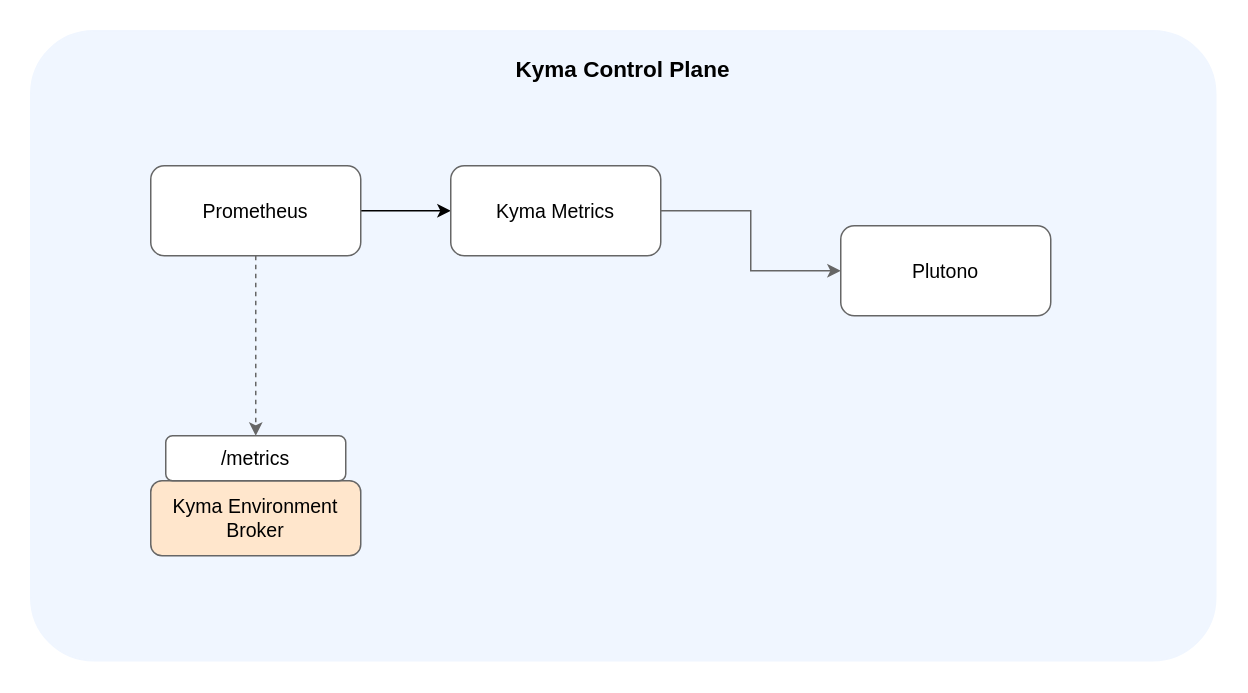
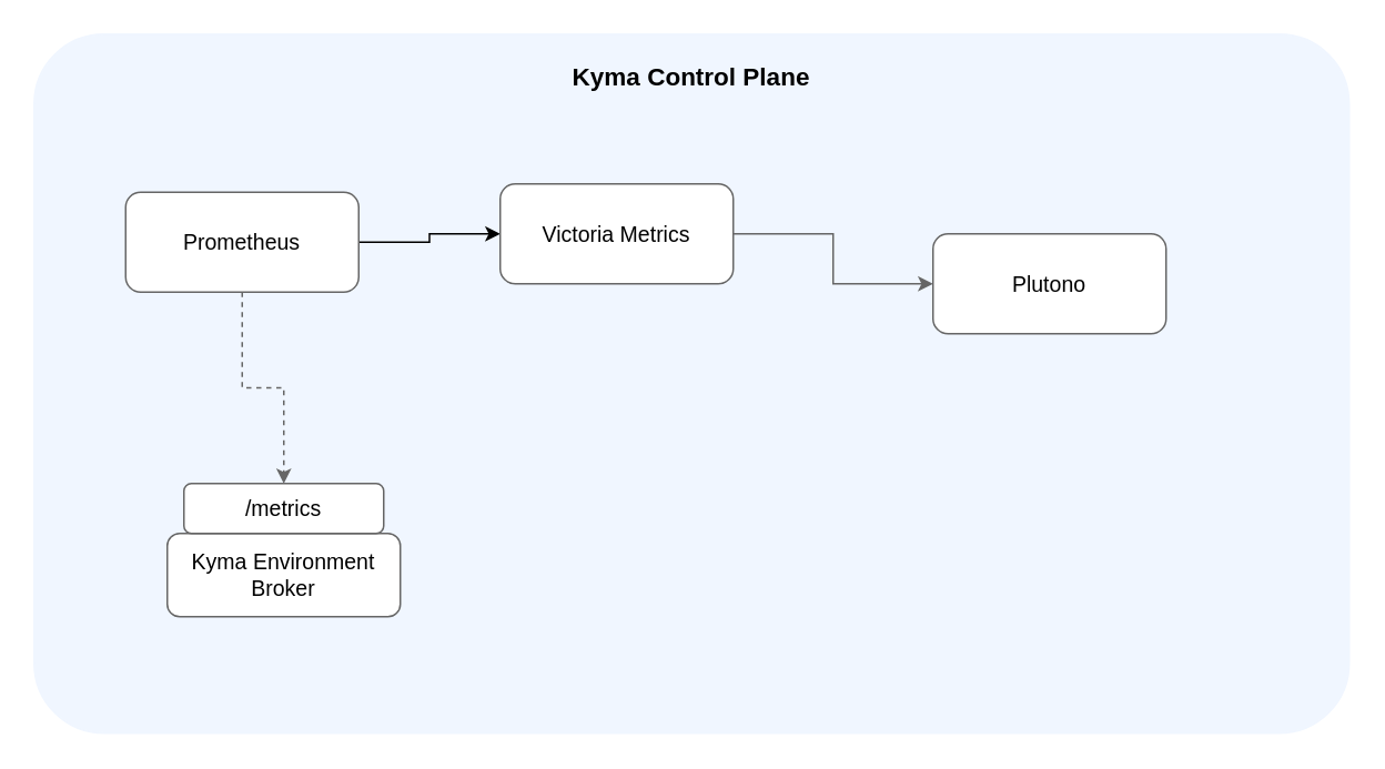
  <mxCell id="0" />
  <mxCell id="1" parent="0" />
  <mxCell id="2" value="" style="rounded=1;whiteSpace=wrap;html=1;align=left;fillColor=#f0f6ff;strokeColor=#f0f6ff;verticalAlign=bottom;arcSize=10;" vertex="1" parent="1"><mxGeometry x="20" y="20" width="790" height="420" as="geometry" /></mxCell>
  <mxCell id="3" value="&lt;font style=&quot;font-size: 15px;&quot;&gt;&lt;b&gt;Kyma Control Plane&lt;/b&gt;&lt;/font&gt;" style="text;html=1;strokeColor=none;fillColor=none;align=center;verticalAlign=middle;whiteSpace=wrap;rounded=0;fontSize=19;labelPosition=center;verticalLabelPosition=middle;" vertex="1" parent="1"><mxGeometry x="325" y="30" width="180" height="30" as="geometry" /></mxCell>
- <mxCell id="4" value="&lt;font style=&quot;font-size: 13px;&quot;&gt;Kyma Environment Broker&lt;/font&gt;" style="rounded=1;whiteSpace=wrap;html=1;strokeColor=#666666;fillColor=#ffe6cc;" vertex="1" parent="1"><mxGeometry x="100" y="320" width="140" height="50" as="geometry" /></mxCell>
+ <mxCell id="4" value="&lt;font style=&quot;font-size: 13px;&quot;&gt;Kyma Environment Broker&lt;/font&gt;" style="rounded=1;whiteSpace=wrap;html=1;strokeColor=#666666;" vertex="1" parent="1"><mxGeometry x="100" y="320" width="140" height="50" as="geometry" /></mxCell>
  <mxCell id="5" style="edgeStyle=orthogonalEdgeStyle;rounded=0;orthogonalLoop=1;jettySize=auto;html=1;entryX=0.5;entryY=0;entryDx=0;entryDy=0;strokeColor=#666666;dashed=1;" edge="1" parent="1" source="7" target="11"><mxGeometry relative="1" as="geometry"><mxPoint x="170" y="280" as="targetPoint" /></mxGeometry></mxCell>
  <mxCell id="6" style="edgeStyle=orthogonalEdgeStyle;rounded=0;orthogonalLoop=1;jettySize=auto;html=1;exitX=1;exitY=0.5;exitDx=0;exitDy=0;" edge="1" parent="1" source="7" target="9"><mxGeometry relative="1" as="geometry" /></mxCell>
- <mxCell id="7" value="&lt;font style=&quot;font-size: 13px;&quot;&gt;Prometheus&lt;/font&gt;" style="rounded=1;whiteSpace=wrap;html=1;strokeColor=#666666;" vertex="1" parent="1"><mxGeometry x="100" y="110" width="140" height="60" as="geometry" /></mxCell>
+ <mxCell id="7" value="&lt;font style=&quot;font-size: 13px;&quot;&gt;Prometheus&lt;/font&gt;" style="rounded=1;whiteSpace=wrap;html=1;strokeColor=#666666;" vertex="1" parent="1"><mxGeometry x="75" y="115" width="140" height="60" as="geometry" /></mxCell>
  <mxCell id="8" style="edgeStyle=orthogonalEdgeStyle;rounded=0;orthogonalLoop=1;jettySize=auto;html=1;strokeColor=#666666;" edge="1" parent="1" source="9" target="10"><mxGeometry relative="1" as="geometry" /></mxCell>
- <mxCell id="9" value="&lt;font style=&quot;font-size: 13px;&quot;&gt;Kyma Metrics&lt;/font&gt;" style="rounded=1;whiteSpace=wrap;html=1;strokeColor=#666666;" vertex="1" parent="1"><mxGeometry x="300" y="110" width="140" height="60" as="geometry" /></mxCell>
- <mxCell id="10" value="&lt;font style=&quot;font-size: 13px;&quot;&gt;Plutono&lt;/font&gt;" style="rounded=1;whiteSpace=wrap;html=1;strokeColor=#666666;" vertex="1" parent="1"><mxGeometry x="560" y="150" width="140" height="60" as="geometry" /></mxCell>
+ <mxCell id="9" value="&lt;font style=&quot;font-size: 13px;&quot;&gt;Victoria Metrics&lt;/font&gt;" style="rounded=1;whiteSpace=wrap;html=1;strokeColor=#666666;" vertex="1" parent="1"><mxGeometry x="300" y="110" width="140" height="60" as="geometry" /></mxCell>
+ <mxCell id="10" value="&lt;font style=&quot;font-size: 13px;&quot;&gt;Plutono&lt;/font&gt;" style="rounded=1;whiteSpace=wrap;html=1;strokeColor=#666666;" vertex="1" parent="1"><mxGeometry x="560" y="140" width="140" height="60" as="geometry" /></mxCell>
  <mxCell id="11" value="&lt;font style=&quot;font-size: 13px;&quot;&gt;/metrics&lt;/font&gt;" style="rounded=1;whiteSpace=wrap;html=1;strokeColor=#666666;" vertex="1" parent="1"><mxGeometry x="110" y="290" width="120" height="30" as="geometry" /></mxCell>
